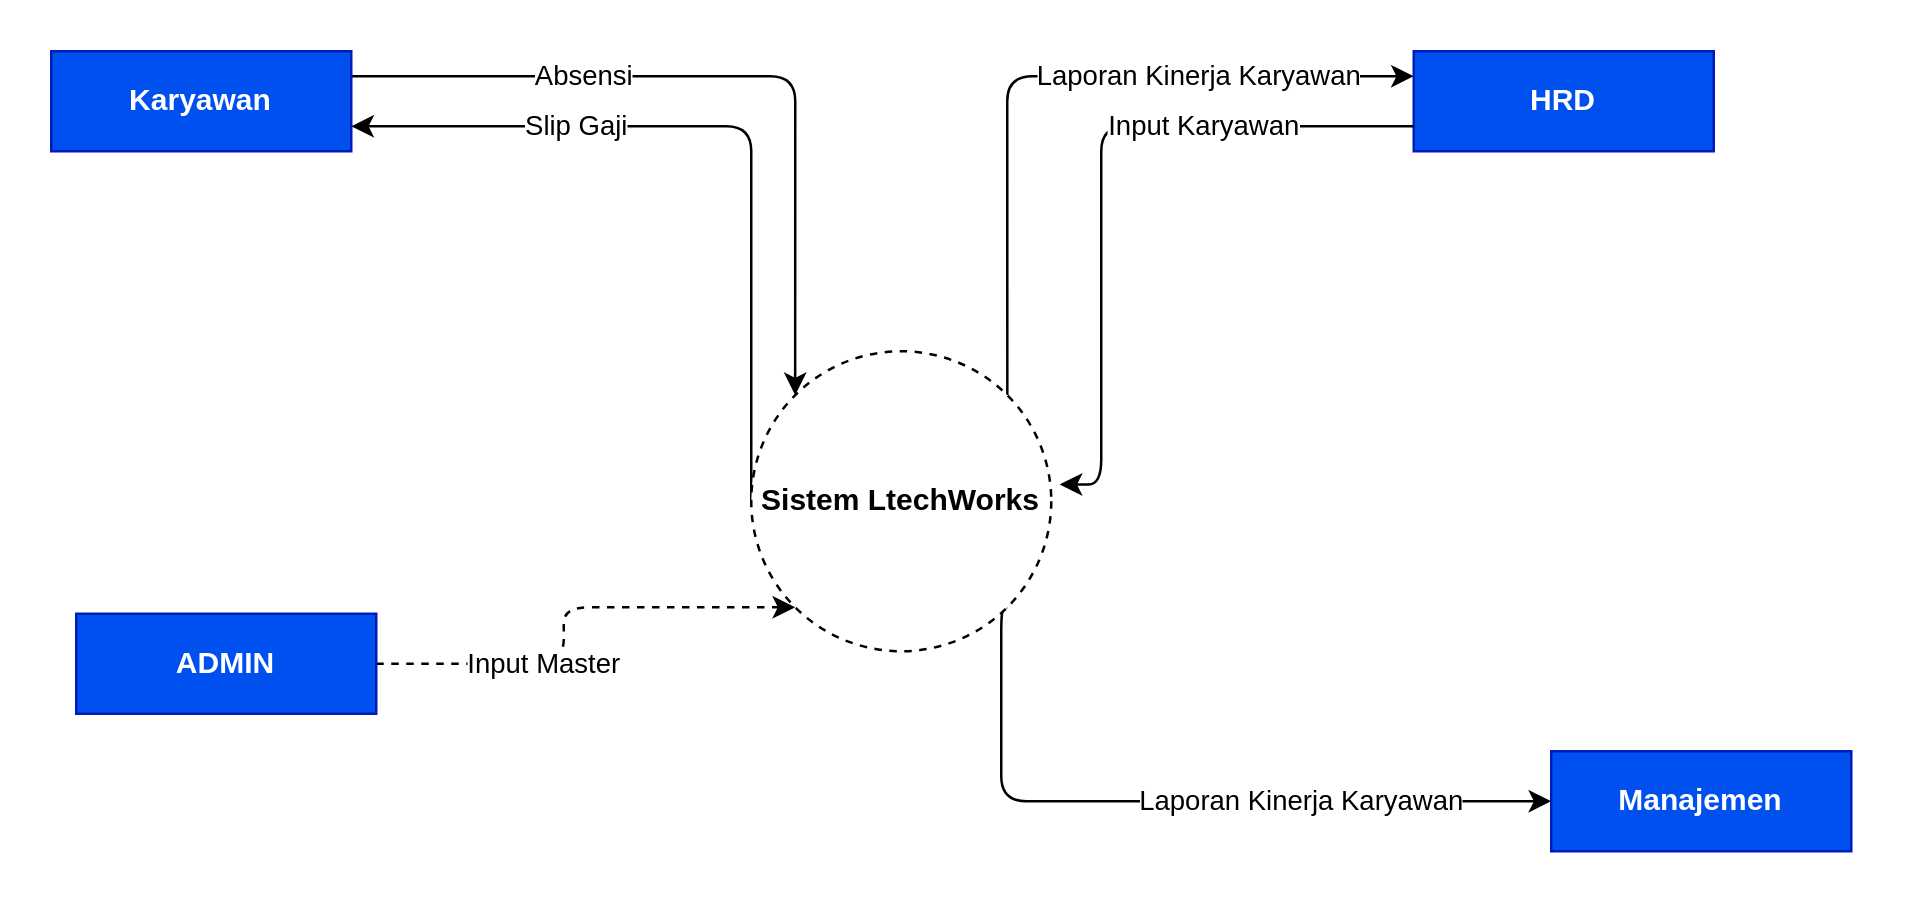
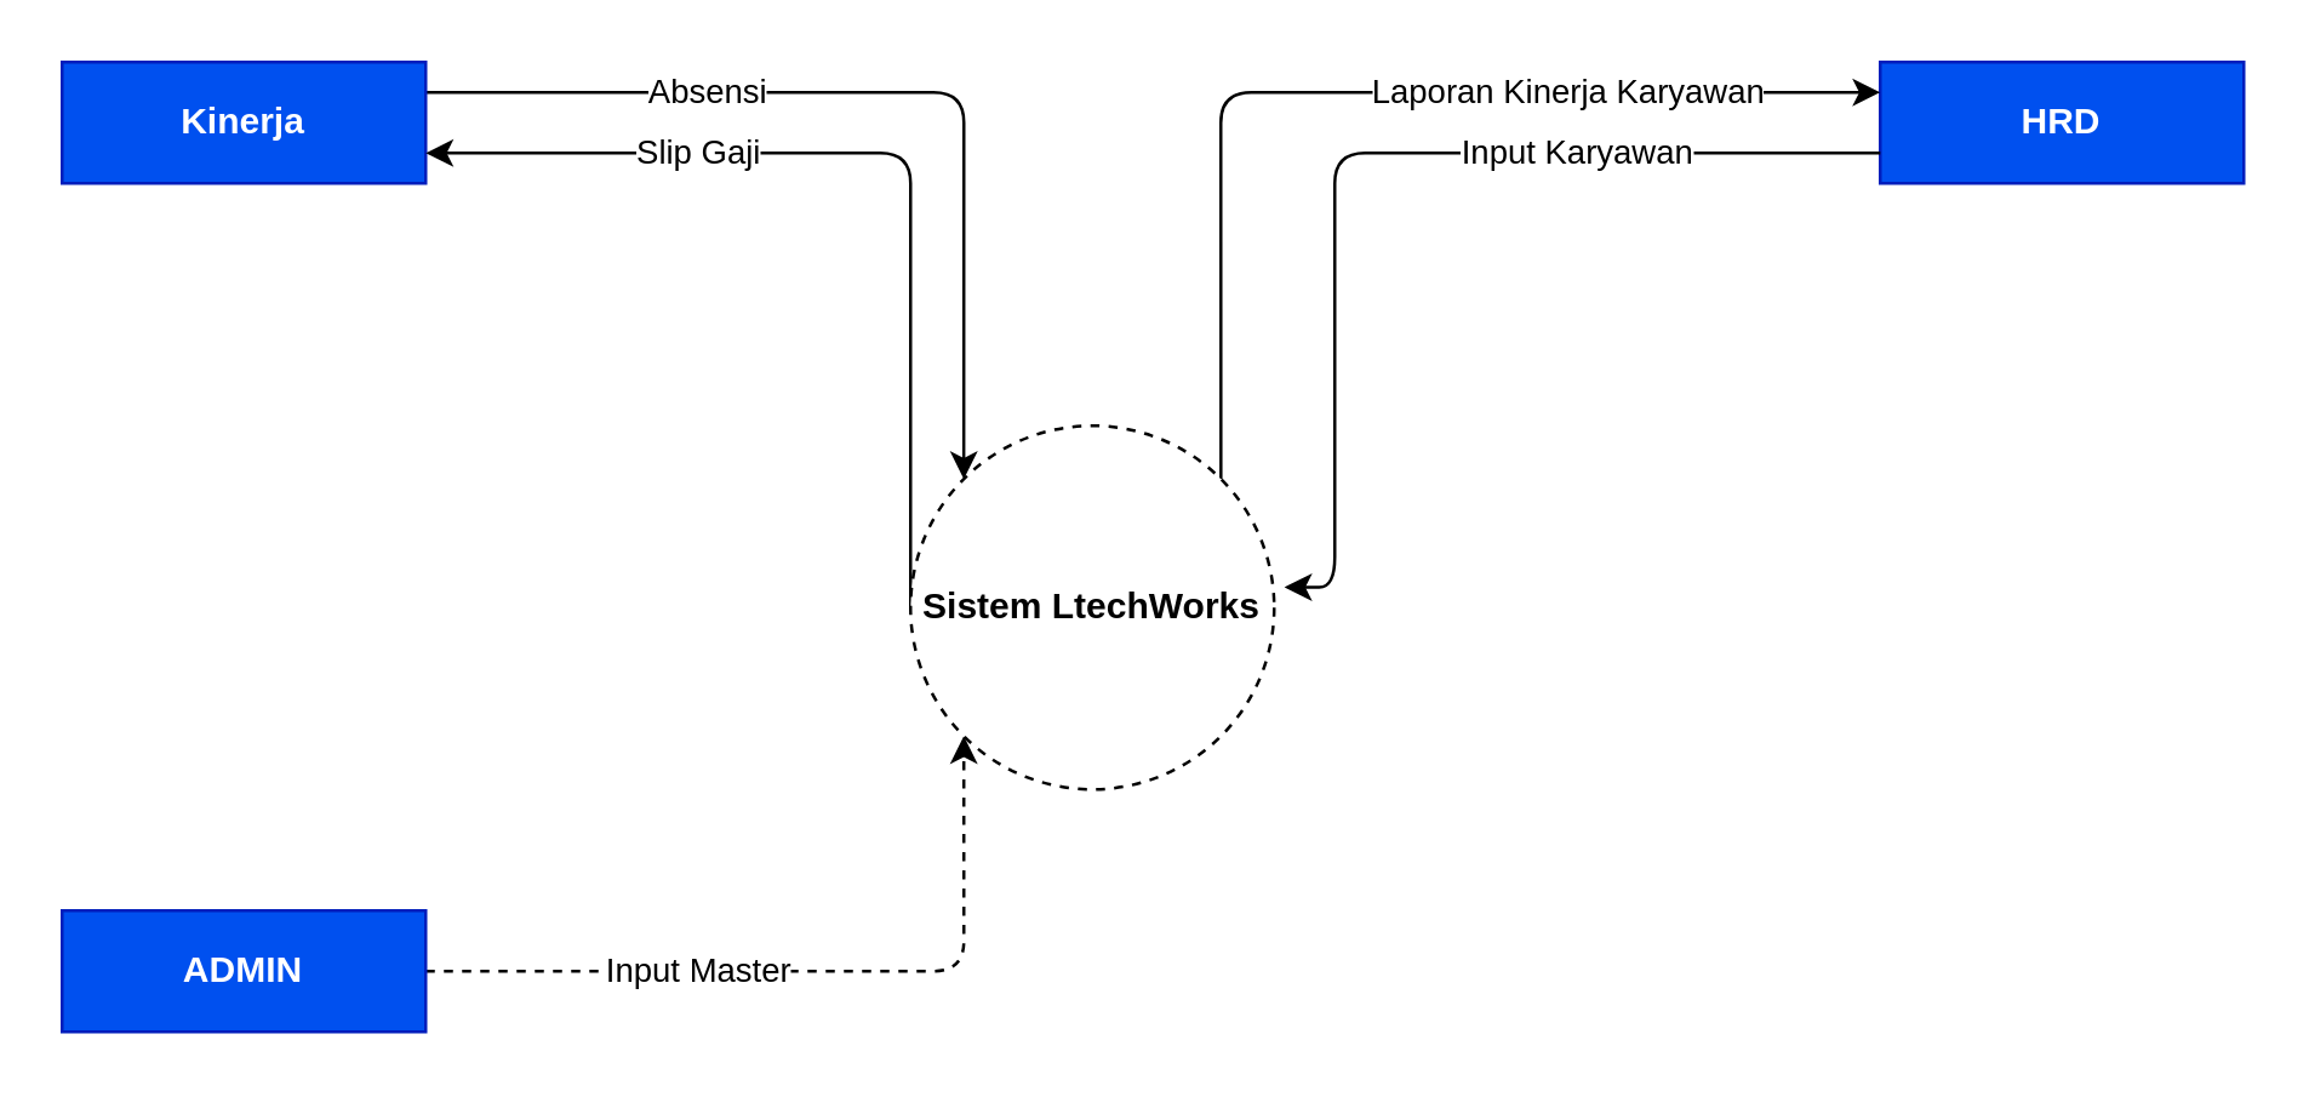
  <mxCell id="0" />
  <mxCell id="1" parent="0" />
  <mxCell id="2" value="Absensi" style="edgeStyle=orthogonalEdgeStyle;html=1;exitX=1;exitY=0.25;exitDx=0;exitDy=0;entryX=0;entryY=0;entryDx=0;entryDy=0;fontSize=11;" edge="1" parent="1" source="3" target="11"><mxGeometry x="-0.39" relative="1" as="geometry"><mxPoint as="offset" /></mxGeometry></mxCell>
- <mxCell id="3" value="Karyawan" style="rounded=0;whiteSpace=wrap;html=1;fillColor=#0050ef;fontColor=#ffffff;strokeColor=#001DBC;fontStyle=1" vertex="1" parent="1"><mxGeometry x="20" y="20" width="120" height="40" as="geometry" /></mxCell>
- <mxCell id="4" value="HRD" style="rounded=0;whiteSpace=wrap;html=1;fillColor=#0050ef;fontColor=#ffffff;strokeColor=#001DBC;fontStyle=1" vertex="1" parent="1"><mxGeometry x="565" y="20" width="120" height="40" as="geometry" /></mxCell>
- <mxCell id="5" value="Manajemen" style="rounded=0;whiteSpace=wrap;html=1;fillColor=#0050ef;fontColor=#ffffff;strokeColor=#001DBC;fontStyle=1" vertex="1" parent="1"><mxGeometry x="620" y="300" width="120" height="40" as="geometry" /></mxCell>
+ <mxCell id="3" value="Kinerja" style="rounded=0;whiteSpace=wrap;html=1;fillColor=#0050ef;fontColor=#ffffff;strokeColor=#001DBC;fontStyle=1" vertex="1" parent="1"><mxGeometry x="20" y="20" width="120" height="40" as="geometry" /></mxCell>
+ <mxCell id="4" value="HRD" style="rounded=0;whiteSpace=wrap;html=1;fillColor=#0050ef;fontColor=#ffffff;strokeColor=#001DBC;fontStyle=1" vertex="1" parent="1"><mxGeometry x="620" y="20" width="120" height="40" as="geometry" /></mxCell>
  <mxCell id="6" value="Input Master" style="edgeStyle=orthogonalEdgeStyle;html=1;exitX=1;exitY=0.5;exitDx=0;exitDy=0;entryX=0;entryY=1;entryDx=0;entryDy=0;dashed=1;" edge="1" parent="1" source="7" target="11"><mxGeometry x="-0.295" relative="1" as="geometry"><mxPoint as="offset" /></mxGeometry></mxCell>
- <mxCell id="7" value="ADMIN" style="rounded=0;whiteSpace=wrap;html=1;fillColor=#0050ef;fontColor=#ffffff;strokeColor=#001DBC;fontStyle=1" vertex="1" parent="1"><mxGeometry x="30" y="245" width="120" height="40" as="geometry" /></mxCell>
- <mxCell id="8" value="Laporan Kinerja Karyawan" style="edgeStyle=orthogonalEdgeStyle;html=1;exitX=1;exitY=1;exitDx=0;exitDy=0;entryX=0;entryY=0.5;entryDx=0;entryDy=0;" edge="1" parent="1" source="11" target="5"><mxGeometry x="0.333" relative="1" as="geometry"><Array as="points"><mxPoint x="400" y="242" /><mxPoint x="400" y="320" /></Array><mxPoint as="offset" /></mxGeometry></mxCell>
+ <mxCell id="7" value="ADMIN" style="rounded=0;whiteSpace=wrap;html=1;fillColor=#0050ef;fontColor=#ffffff;strokeColor=#001DBC;fontStyle=1" vertex="1" parent="1"><mxGeometry x="20" y="300" width="120" height="40" as="geometry" /></mxCell>
  <mxCell id="9" value="Laporan Kinerja Karyawan" style="edgeStyle=orthogonalEdgeStyle;html=1;exitX=1;exitY=0;exitDx=0;exitDy=0;entryX=0;entryY=0.25;entryDx=0;entryDy=0;" edge="1" parent="1" source="11" target="4"><mxGeometry x="0.403" relative="1" as="geometry"><Array as="points"><mxPoint x="402" y="30" /></Array><mxPoint as="offset" /></mxGeometry></mxCell>
  <mxCell id="10" value="Slip Gaji" style="edgeStyle=orthogonalEdgeStyle;html=1;exitX=0;exitY=0.5;exitDx=0;exitDy=0;entryX=1;entryY=0.75;entryDx=0;entryDy=0;" edge="1" parent="1" source="11" target="3"><mxGeometry x="0.419" relative="1" as="geometry"><Array as="points"><mxPoint x="300" y="50" /></Array><mxPoint as="offset" /></mxGeometry></mxCell>
  <mxCell id="11" value="Sistem LtechWorks" style="ellipse;whiteSpace=wrap;html=1;aspect=fixed;fontStyle=1;dashed=1;" vertex="1" parent="1"><mxGeometry x="300" y="140" width="120" height="120" as="geometry" /></mxCell>
  <mxCell id="12" value="Input Karyawan" style="edgeStyle=orthogonalEdgeStyle;html=1;exitX=0;exitY=0.75;exitDx=0;exitDy=0;entryX=1.028;entryY=0.444;entryDx=0;entryDy=0;entryPerimeter=0;" edge="1" parent="1" source="4" target="11"><mxGeometry x="-0.412" relative="1" as="geometry"><Array as="points"><mxPoint x="440" y="50" /><mxPoint x="440" y="193" /></Array><mxPoint as="offset" /></mxGeometry></mxCell>
